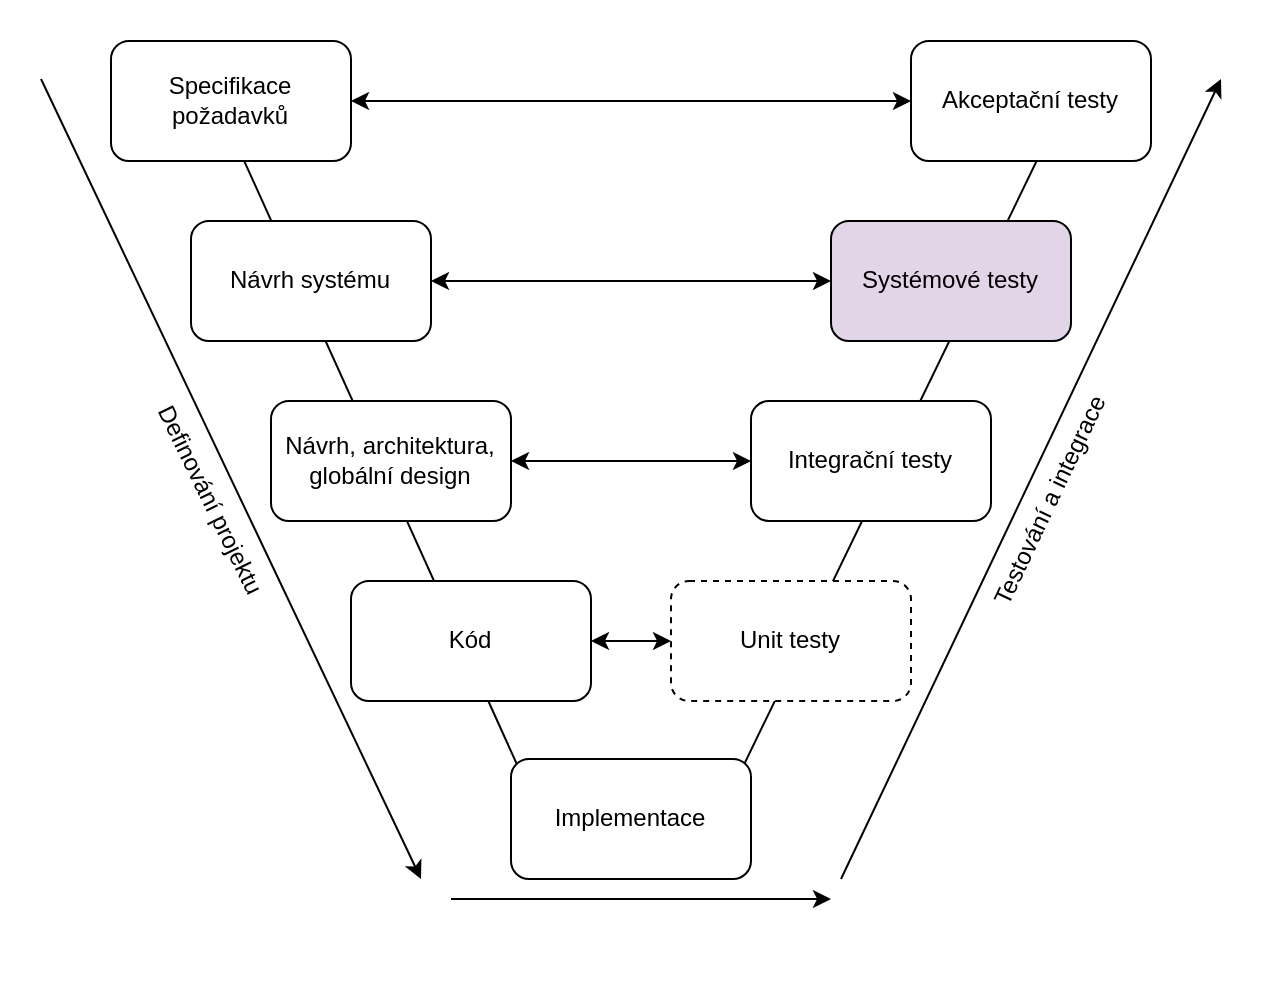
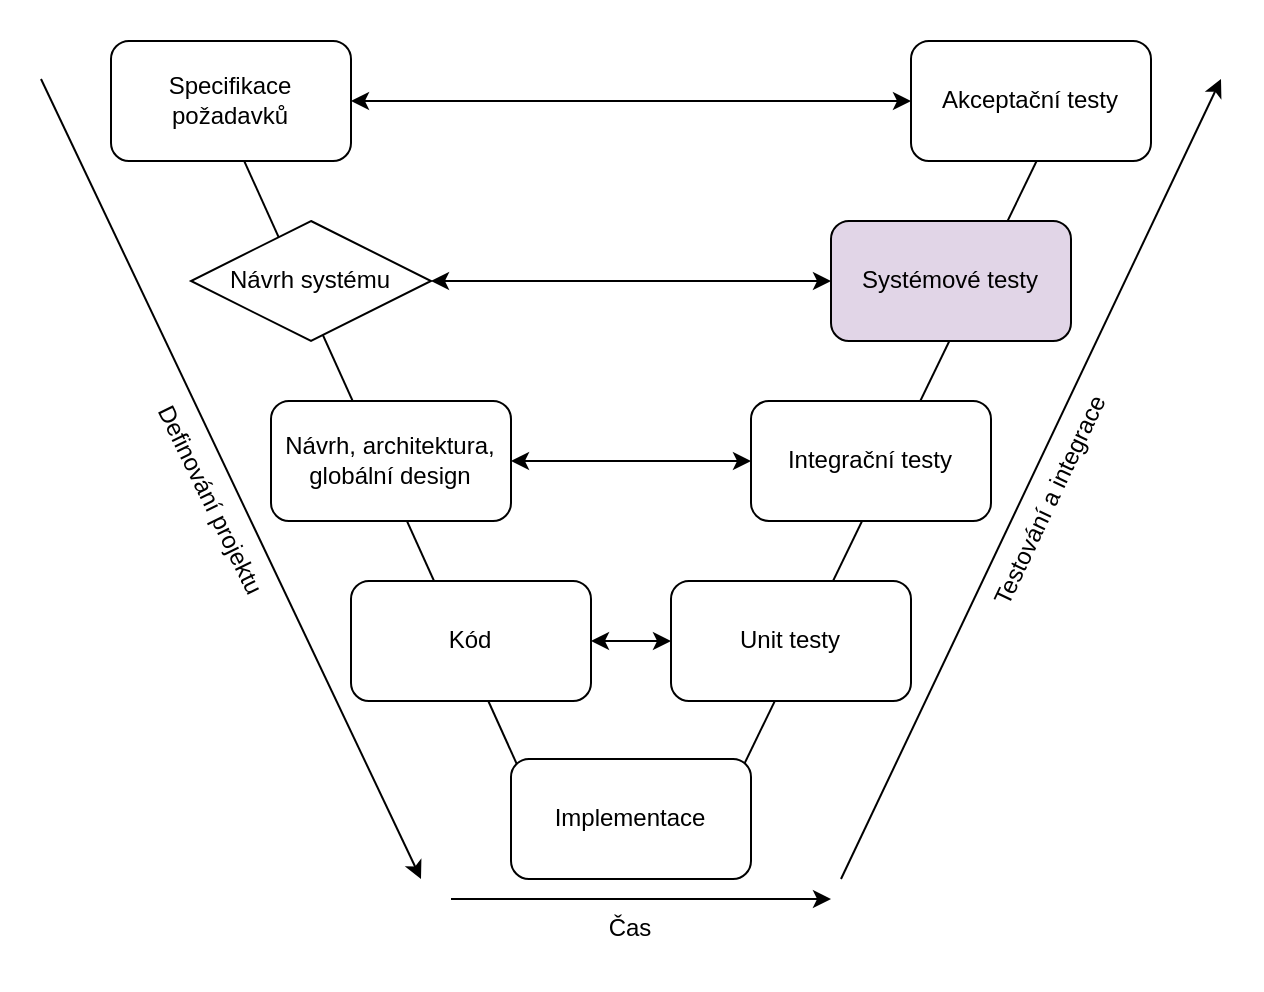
  <mxCell id="0" />
  <mxCell id="1" parent="0" />
  <mxCell id="2" value="" style="endArrow=none;html=1;entryX=0.75;entryY=0.65;entryDx=0;entryDy=0;entryPerimeter=0;" edge="1" parent="1"><mxGeometry width="50" height="50" relative="1" as="geometry"><mxPoint x="368" y="389" as="sourcePoint" /><mxPoint x="528" y="59" as="targetPoint" /></mxGeometry></mxCell>
  <mxCell id="3" value="" style="endArrow=classic;html=1;" edge="1" parent="1"><mxGeometry width="50" height="50" relative="1" as="geometry"><mxPoint x="20" y="39" as="sourcePoint" /><mxPoint x="210" y="439" as="targetPoint" /></mxGeometry></mxCell>
  <mxCell id="4" value="" style="endArrow=none;html=1;entryX=0.125;entryY=0.267;entryDx=0;entryDy=0;entryPerimeter=0;" edge="1" parent="1"><mxGeometry width="50" height="50" relative="1" as="geometry"><mxPoint x="99" y="30" as="sourcePoint" /><mxPoint x="264" y="395.02" as="targetPoint" /></mxGeometry></mxCell>
  <mxCell id="5" value="Specifikace požadavků" style="rounded=1;whiteSpace=wrap;html=1;" vertex="1" parent="1"><mxGeometry x="55" y="20" width="120" height="60" as="geometry" /></mxCell>
  <mxCell id="6" style="edgeStyle=orthogonalEdgeStyle;rounded=0;orthogonalLoop=1;jettySize=auto;html=1;entryX=0;entryY=0.5;entryDx=0;entryDy=0;startArrow=classic;startFill=1;" edge="1" parent="1" source="7" target="14"><mxGeometry relative="1" as="geometry" /></mxCell>
- <mxCell id="7" value="Návrh systému" style="rounded=1;whiteSpace=wrap;html=1;" vertex="1" parent="1"><mxGeometry x="95" y="110" width="120" height="60" as="geometry" /></mxCell>
+ <mxCell id="7" value="Návrh systému" style="rhombus;whiteSpace=wrap;html=1;" vertex="1" parent="1"><mxGeometry x="95" y="110" width="120" height="60" as="geometry" /></mxCell>
  <mxCell id="8" style="edgeStyle=orthogonalEdgeStyle;rounded=0;orthogonalLoop=1;jettySize=auto;html=1;entryX=0;entryY=0.5;entryDx=0;entryDy=0;startArrow=classic;startFill=1;" edge="1" parent="1" source="9" target="13"><mxGeometry relative="1" as="geometry" /></mxCell>
  <mxCell id="9" value="Návrh, architektura, globální design" style="rounded=1;whiteSpace=wrap;html=1;" vertex="1" parent="1"><mxGeometry x="135" y="200" width="120" height="60" as="geometry" /></mxCell>
  <mxCell id="10" style="edgeStyle=orthogonalEdgeStyle;rounded=0;orthogonalLoop=1;jettySize=auto;html=1;entryX=0;entryY=0.5;entryDx=0;entryDy=0;startArrow=classic;startFill=1;" edge="1" parent="1" source="11" target="12"><mxGeometry relative="1" as="geometry" /></mxCell>
  <mxCell id="11" value="Kód" style="rounded=1;whiteSpace=wrap;html=1;" vertex="1" parent="1"><mxGeometry x="175" y="290" width="120" height="60" as="geometry" /></mxCell>
- <mxCell id="12" value="Unit testy" style="rounded=1;whiteSpace=wrap;html=1;dashed=1;" vertex="1" parent="1"><mxGeometry x="335" y="290" width="120" height="60" as="geometry" /></mxCell>
+ <mxCell id="12" value="Unit testy" style="rounded=1;whiteSpace=wrap;html=1;" vertex="1" parent="1"><mxGeometry x="335" y="290" width="120" height="60" as="geometry" /></mxCell>
  <mxCell id="13" value="Integrační testy" style="rounded=1;whiteSpace=wrap;html=1;" vertex="1" parent="1"><mxGeometry x="375" y="200" width="120" height="60" as="geometry" /></mxCell>
  <mxCell id="14" value="Systémové testy" style="rounded=1;whiteSpace=wrap;html=1;fillColor=#e1d5e7;" vertex="1" parent="1"><mxGeometry x="415" y="110" width="120" height="60" as="geometry" /></mxCell>
  <mxCell id="15" style="edgeStyle=orthogonalEdgeStyle;rounded=0;orthogonalLoop=1;jettySize=auto;html=1;startArrow=classic;startFill=1;" edge="1" parent="1" source="16" target="5"><mxGeometry relative="1" as="geometry" /></mxCell>
  <mxCell id="16" value="Akceptační testy" style="rounded=1;whiteSpace=wrap;html=1;" vertex="1" parent="1"><mxGeometry x="455" y="20" width="120" height="60" as="geometry" /></mxCell>
  <mxCell id="17" value="" style="endArrow=classic;html=1;" edge="1" parent="1"><mxGeometry width="50" height="50" relative="1" as="geometry"><mxPoint x="225" y="449" as="sourcePoint" /><mxPoint x="415" y="449" as="targetPoint" /></mxGeometry></mxCell>
  <mxCell id="18" value="" style="endArrow=classic;html=1;" edge="1" parent="1"><mxGeometry width="50" height="50" relative="1" as="geometry"><mxPoint x="420" y="439" as="sourcePoint" /><mxPoint x="610" y="39" as="targetPoint" /></mxGeometry></mxCell>
  <mxCell id="19" value="Definování projektu" style="text;html=1;strokeColor=none;fillColor=none;align=center;verticalAlign=middle;whiteSpace=wrap;rounded=0;rotation=63.9;" vertex="1" parent="1"><mxGeometry x="45" y="240" width="120" height="20" as="geometry" /></mxCell>
+ <mxCell id="20" value="Čas" style="text;html=1;strokeColor=none;fillColor=none;align=center;verticalAlign=middle;whiteSpace=wrap;rounded=0;" vertex="1" parent="1"><mxGeometry x="295" y="454" width="40" height="20" as="geometry" /></mxCell>
  <mxCell id="21" value="Testování a integrace" style="text;html=1;strokeColor=none;fillColor=none;align=center;verticalAlign=middle;whiteSpace=wrap;rounded=0;rotation=-64.6;" vertex="1" parent="1"><mxGeometry x="460" y="240" width="130" height="20" as="geometry" /></mxCell>
  <mxCell id="22" value="Implementace" style="rounded=1;whiteSpace=wrap;html=1;" vertex="1" parent="1"><mxGeometry x="255" y="379" width="120" height="60" as="geometry" /></mxCell>
